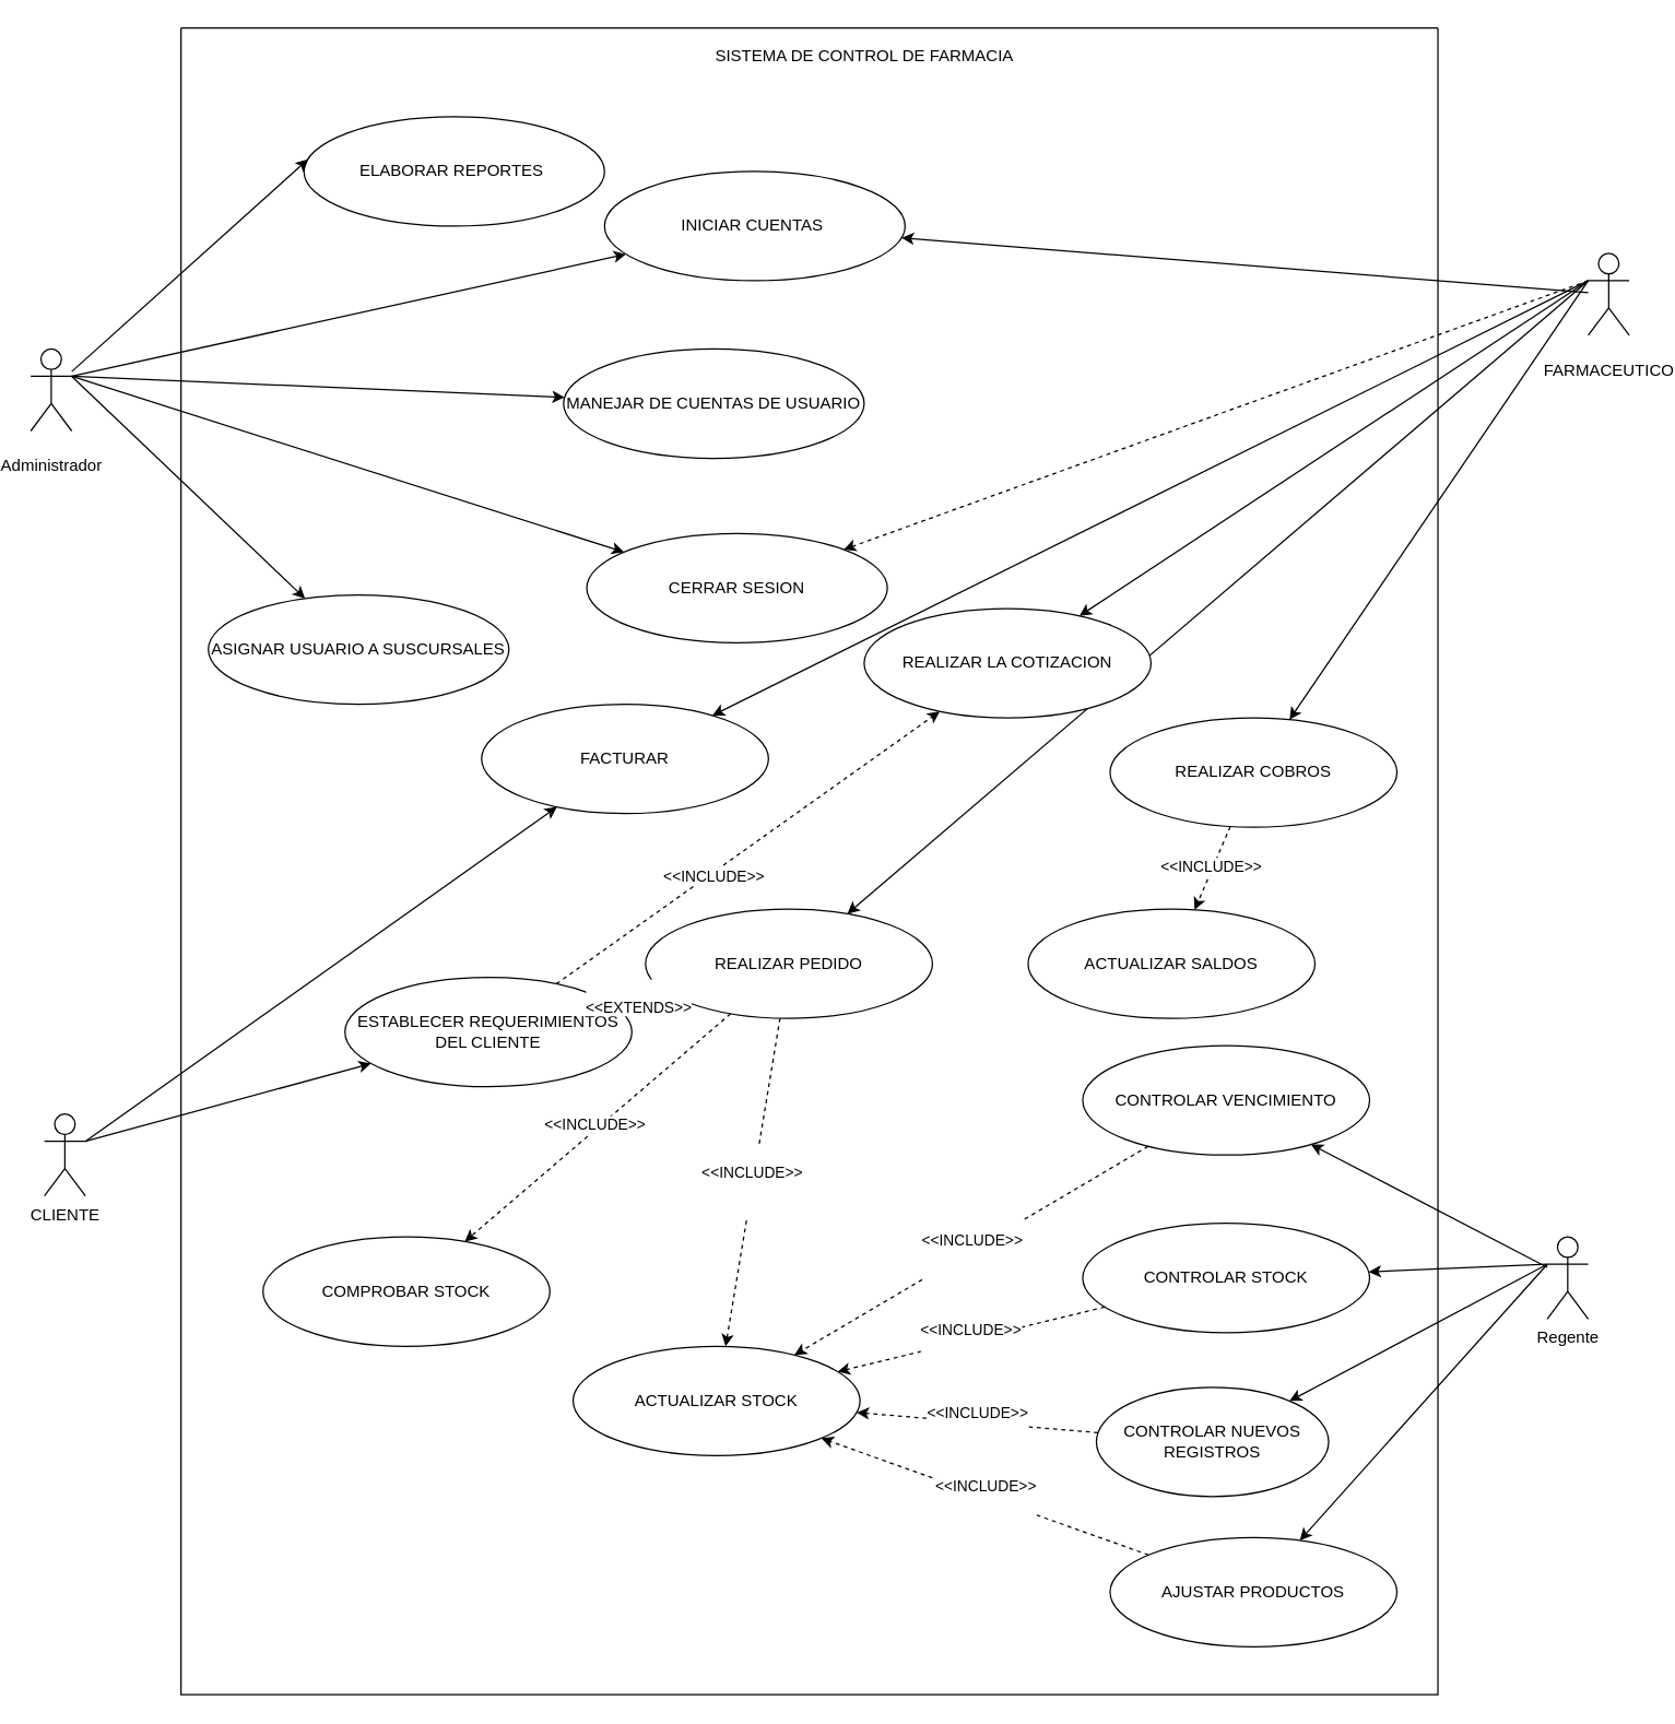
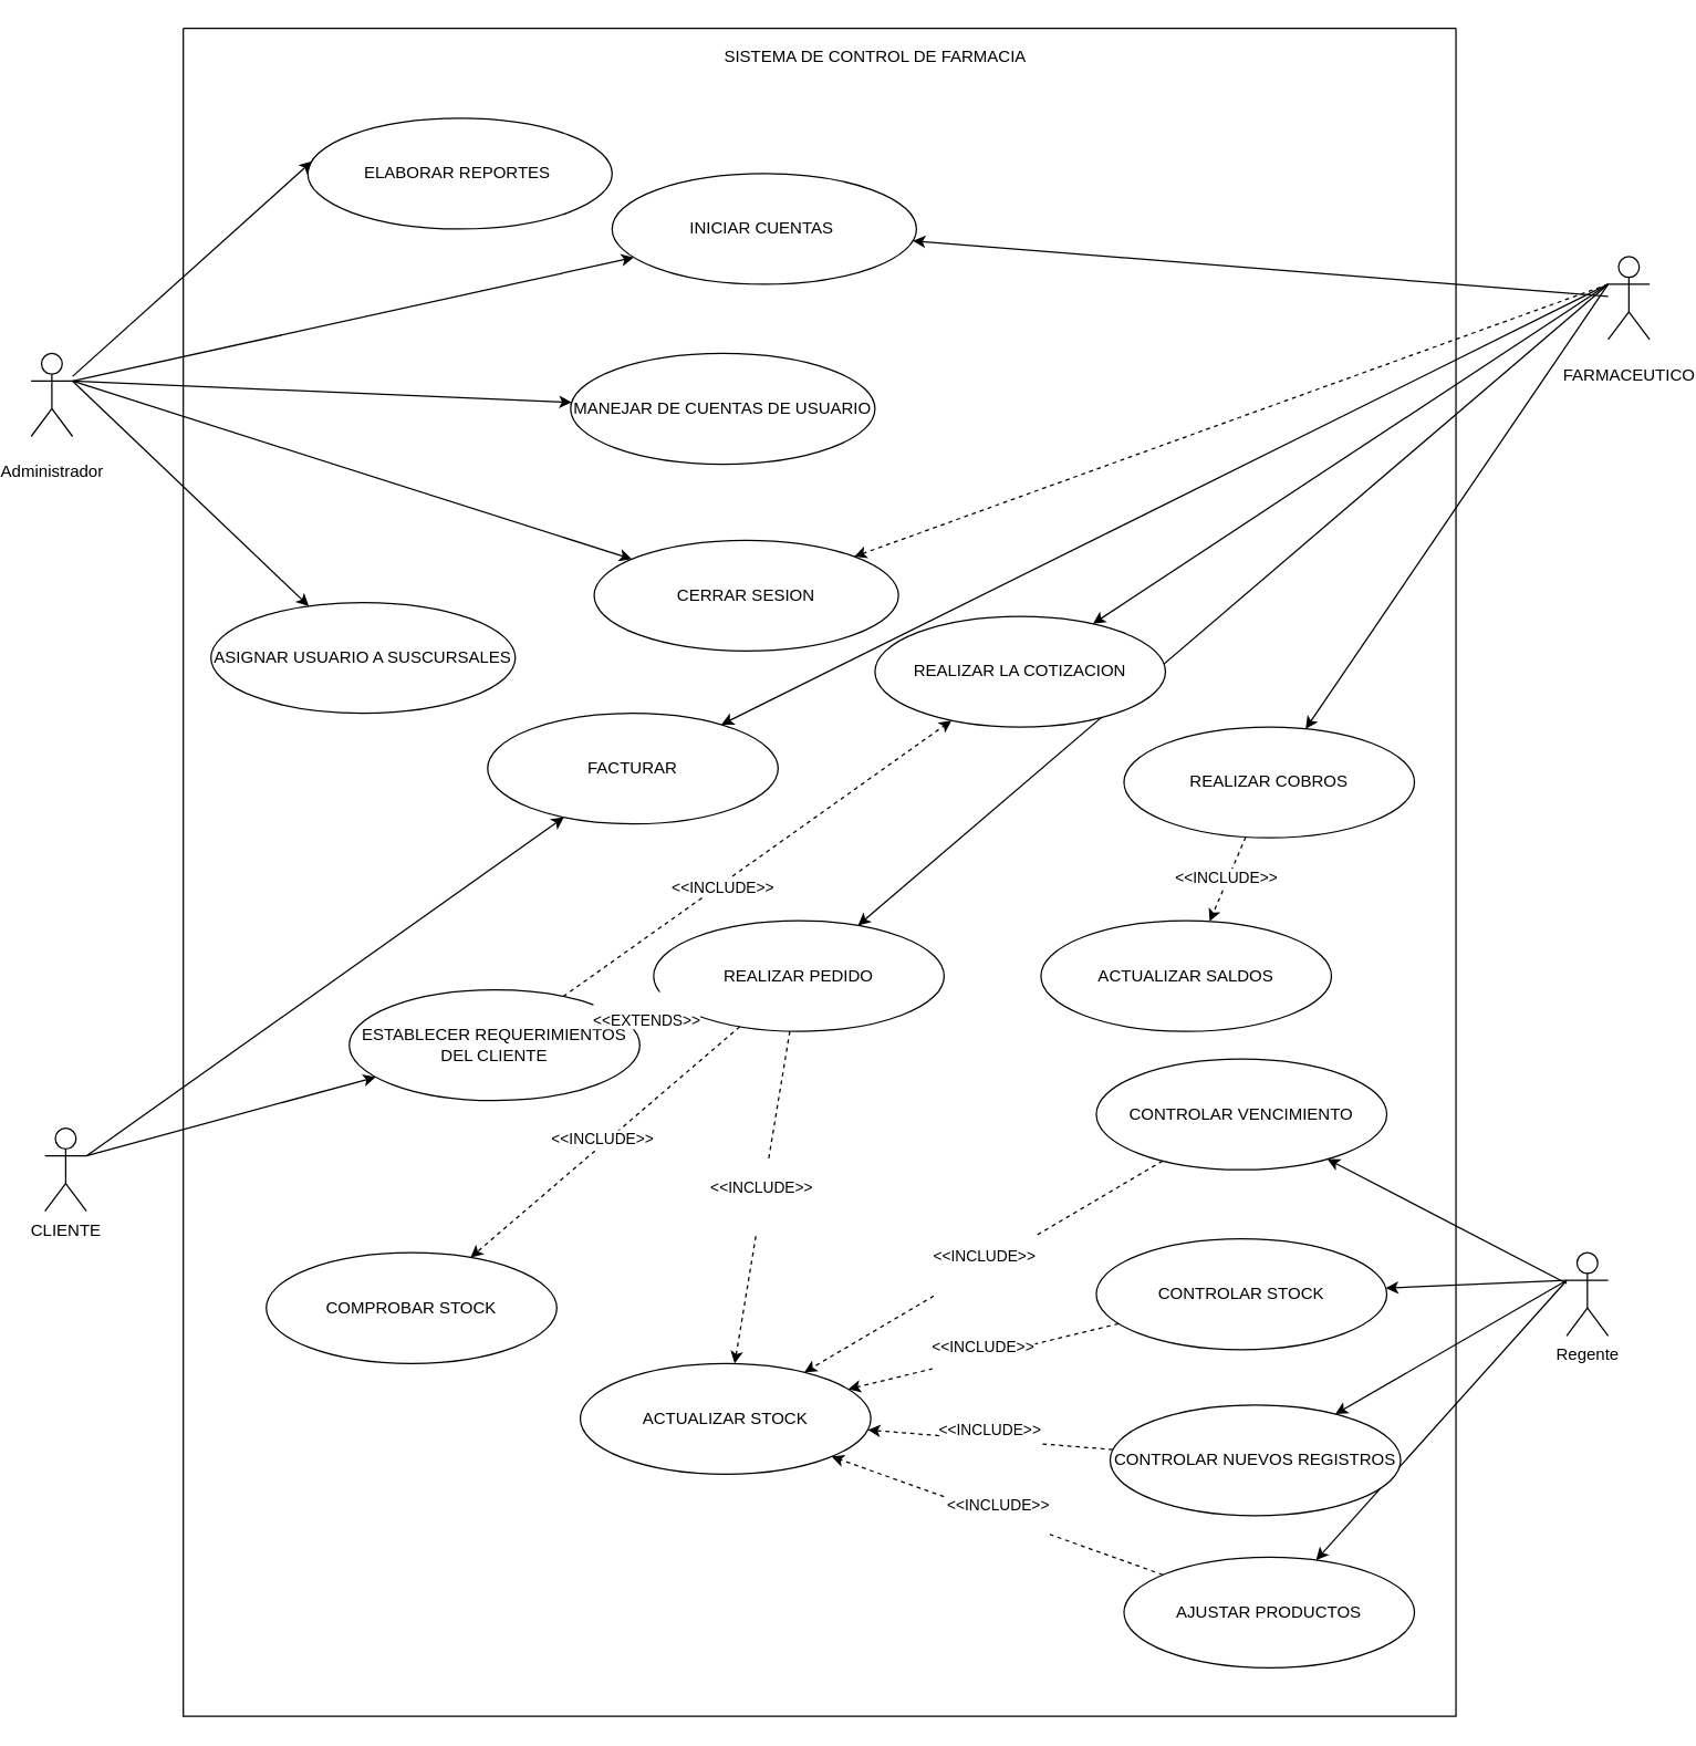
  <mxCell id="0" />
  <mxCell id="1" parent="0" />
  <mxCell id="2" value="CLIENTE" style="shape=umlActor;verticalLabelPosition=bottom;verticalAlign=top;html=1;outlineConnect=0;" parent="1" vertex="1"><mxGeometry x="30" y="815" width="30" height="60" as="geometry" /></mxCell>
  <mxCell id="3" value="&lt;p class=&quot;MsoNormal&quot;&gt;Administrador&lt;/p&gt;" style="shape=umlActor;verticalLabelPosition=bottom;verticalAlign=top;html=1;outlineConnect=0;" parent="1" vertex="1"><mxGeometry x="20" y="255" width="30" height="60" as="geometry" /></mxCell>
  <mxCell id="4" value="Regente" style="shape=umlActor;verticalLabelPosition=bottom;verticalAlign=top;html=1;outlineConnect=0;" parent="1" vertex="1"><mxGeometry x="1130" y="905" width="30" height="60" as="geometry" /></mxCell>
  <mxCell id="5" value="" style="endArrow=classic;html=1;rounded=0;exitX=1;exitY=0.333;exitDx=0;exitDy=0;exitPerimeter=0;" parent="1" source="2" target="43" edge="1"><mxGeometry width="50" height="50" relative="1" as="geometry"><mxPoint x="-70" y="785" as="sourcePoint" /><mxPoint x="-20" y="735" as="targetPoint" /></mxGeometry></mxCell>
  <mxCell id="6" value="" style="endArrow=classic;html=1;rounded=0;exitX=1;exitY=0.333;exitDx=0;exitDy=0;exitPerimeter=0;" parent="1" source="2" target="44" edge="1"><mxGeometry width="50" height="50" relative="1" as="geometry"><mxPoint x="-100" y="845" as="sourcePoint" /><mxPoint x="138" y="736" as="targetPoint" /></mxGeometry></mxCell>
  <mxCell id="7" value="" style="endArrow=classic;html=1;rounded=0;exitX=1;exitY=0.333;exitDx=0;exitDy=0;exitPerimeter=0;" parent="1" source="3" target="8" edge="1"><mxGeometry width="50" height="50" relative="1" as="geometry"><mxPoint x="-10" y="415" as="sourcePoint" /><mxPoint x="50" y="325" as="targetPoint" /></mxGeometry></mxCell>
  <mxCell id="8" value="INICIAR CUENTAS&amp;nbsp;" style="ellipse;whiteSpace=wrap;html=1;" parent="1" vertex="1"><mxGeometry x="440" y="125" width="220" height="80" as="geometry" /></mxCell>
  <mxCell id="9" value="ELABORAR REPORTES&amp;nbsp;" style="ellipse;whiteSpace=wrap;html=1;" parent="1" vertex="1"><mxGeometry x="220" y="85" width="220" height="80" as="geometry" /></mxCell>
  <mxCell id="10" value="MANEJAR DE CUENTAS DE USUARIO" style="ellipse;whiteSpace=wrap;html=1;" parent="1" vertex="1"><mxGeometry x="410" y="255" width="220" height="80" as="geometry" /></mxCell>
  <mxCell id="11" value="ASIGNAR USUARIO A SUSCURSALES" style="ellipse;whiteSpace=wrap;html=1;" parent="1" vertex="1"><mxGeometry x="150" y="435" width="220" height="80" as="geometry" /></mxCell>
  <mxCell id="12" value="&lt;p class=&quot;MsoNormal&quot;&gt;FARMACEUTICO&lt;/p&gt;" style="shape=umlActor;verticalLabelPosition=bottom;verticalAlign=top;html=1;outlineConnect=0;" parent="1" vertex="1"><mxGeometry x="1160" y="185" width="30" height="60" as="geometry" /></mxCell>
  <mxCell id="13" value="" style="endArrow=classic;html=1;rounded=0;entryX=0.014;entryY=0.388;entryDx=0;entryDy=0;entryPerimeter=0;" parent="1" source="3" target="9" edge="1"><mxGeometry width="50" height="50" relative="1" as="geometry"><mxPoint x="-60" y="455" as="sourcePoint" /><mxPoint x="-10" y="405" as="targetPoint" /></mxGeometry></mxCell>
  <mxCell id="14" value="" style="endArrow=classic;html=1;rounded=0;exitX=1;exitY=0.333;exitDx=0;exitDy=0;exitPerimeter=0;" parent="1" source="3" target="10" edge="1"><mxGeometry width="50" height="50" relative="1" as="geometry"><mxPoint x="-130" y="405" as="sourcePoint" /><mxPoint x="73" y="286" as="targetPoint" /></mxGeometry></mxCell>
  <mxCell id="15" value="" style="endArrow=classic;html=1;rounded=0;exitX=1;exitY=0.333;exitDx=0;exitDy=0;exitPerimeter=0;" parent="1" source="3" target="11" edge="1"><mxGeometry width="50" height="50" relative="1" as="geometry"><mxPoint x="-130" y="405" as="sourcePoint" /><mxPoint x="64" y="396" as="targetPoint" /></mxGeometry></mxCell>
  <mxCell id="16" value="" style="endArrow=classic;html=1;rounded=0;exitX=1;exitY=0.333;exitDx=0;exitDy=0;exitPerimeter=0;" parent="1" source="3" target="31" edge="1"><mxGeometry width="50" height="50" relative="1" as="geometry"><mxPoint x="-130" y="405" as="sourcePoint" /><mxPoint x="78" y="463" as="targetPoint" /></mxGeometry></mxCell>
  <mxCell id="17" value="" style="endArrow=classic;html=1;rounded=0;" parent="1" source="12" target="8" edge="1"><mxGeometry width="50" height="50" relative="1" as="geometry"><mxPoint x="430" y="335" as="sourcePoint" /><mxPoint x="480" y="285" as="targetPoint" /></mxGeometry></mxCell>
  <mxCell id="18" value="" style="endArrow=classic;html=1;rounded=0;exitX=0;exitY=0.333;exitDx=0;exitDy=0;exitPerimeter=0;dashed=1;" parent="1" source="12" target="31" edge="1"><mxGeometry width="50" height="50" relative="1" as="geometry"><mxPoint x="520" y="405" as="sourcePoint" /><mxPoint x="244" y="230" as="targetPoint" /></mxGeometry></mxCell>
  <mxCell id="19" value="" style="endArrow=classic;html=1;rounded=0;exitX=0;exitY=0.333;exitDx=0;exitDy=0;exitPerimeter=0;" parent="1" source="12" target="50" edge="1"><mxGeometry width="50" height="50" relative="1" as="geometry"><mxPoint x="390" y="575" as="sourcePoint" /><mxPoint x="440" y="525" as="targetPoint" /></mxGeometry></mxCell>
  <mxCell id="20" value="" style="endArrow=classic;html=1;rounded=0;exitX=0;exitY=0.333;exitDx=0;exitDy=0;exitPerimeter=0;" parent="1" source="12" target="45" edge="1"><mxGeometry width="50" height="50" relative="1" as="geometry"><mxPoint x="920" y="285" as="sourcePoint" /><mxPoint x="457" y="615" as="targetPoint" /></mxGeometry></mxCell>
  <mxCell id="21" value="" style="endArrow=classic;html=1;rounded=0;exitX=0;exitY=0.333;exitDx=0;exitDy=0;exitPerimeter=0;" parent="1" source="12" target="29" edge="1"><mxGeometry width="50" height="50" relative="1" as="geometry"><mxPoint x="1140" y="475" as="sourcePoint" /><mxPoint x="493" y="619" as="targetPoint" /></mxGeometry></mxCell>
  <mxCell id="22" value="AJUSTAR PRODUCTOS" style="ellipse;whiteSpace=wrap;html=1;" parent="1" vertex="1"><mxGeometry x="810" y="1125" width="210" height="80" as="geometry" /></mxCell>
  <mxCell id="23" value="" style="endArrow=classic;html=1;rounded=0;" parent="1" source="4" target="36" edge="1"><mxGeometry width="50" height="50" relative="1" as="geometry"><mxPoint x="1070" y="1155" as="sourcePoint" /><mxPoint x="1120" y="1105" as="targetPoint" /></mxGeometry></mxCell>
  <mxCell id="24" value="" style="endArrow=classic;html=1;rounded=0;" parent="1" target="40" edge="1"><mxGeometry width="50" height="50" relative="1" as="geometry"><mxPoint x="1130" y="925" as="sourcePoint" /><mxPoint x="971" y="801" as="targetPoint" /></mxGeometry></mxCell>
  <mxCell id="25" value="" style="endArrow=classic;html=1;rounded=0;" parent="1" target="22" edge="1"><mxGeometry width="50" height="50" relative="1" as="geometry"><mxPoint x="1130" y="925" as="sourcePoint" /><mxPoint x="981" y="811" as="targetPoint" /></mxGeometry></mxCell>
  <mxCell id="26" value="" style="endArrow=classic;html=1;rounded=0;exitX=0;exitY=0.333;exitDx=0;exitDy=0;exitPerimeter=0;" parent="1" source="4" target="38" edge="1"><mxGeometry width="50" height="50" relative="1" as="geometry"><mxPoint x="1140" y="933" as="sourcePoint" /><mxPoint x="971" y="801" as="targetPoint" /></mxGeometry></mxCell>
  <mxCell id="27" value="&#10;&lt;span style=&quot;color: rgb(0, 0, 0); font-family: Helvetica; font-size: 11px; font-style: normal; font-variant-ligatures: normal; font-variant-caps: normal; font-weight: 400; letter-spacing: normal; orphans: 2; text-align: center; text-indent: 0px; text-transform: none; widows: 2; word-spacing: 0px; -webkit-text-stroke-width: 0px; background-color: rgb(255, 255, 255); text-decoration-thickness: initial; text-decoration-style: initial; text-decoration-color: initial; float: none; display: inline !important;&quot;&gt;&amp;lt;&amp;lt;INCLUDE&amp;gt;&amp;gt;&lt;/span&gt;&#10;&#10;" style="endArrow=classic;html=1;rounded=0;dashed=1;" parent="1" source="22" target="35" edge="1"><mxGeometry width="50" height="50" relative="1" as="geometry"><mxPoint x="900" y="821" as="sourcePoint" /><mxPoint x="690" y="989" as="targetPoint" /></mxGeometry></mxCell>
  <mxCell id="28" value="&#10;&#10;" style="swimlane;startSize=0;fillStyle=solid;fontStyle=0;swimlaneLine=0;labelBackgroundColor=none;" parent="1" vertex="1"><mxGeometry x="130" y="20" width="920" height="1220" as="geometry"><mxRectangle x="310" y="-620" width="50" height="40" as="alternateBounds" /></mxGeometry></mxCell>
  <mxCell id="29" value="REALIZAR COBROS" style="ellipse;whiteSpace=wrap;html=1;" parent="28" vertex="1"><mxGeometry x="680" y="505" width="210" height="80" as="geometry" /></mxCell>
  <mxCell id="30" value="SISTEMA DE CONTROL DE FARMACIA" style="text;html=1;align=center;verticalAlign=middle;resizable=0;points=[];autosize=1;strokeColor=none;fillColor=none;" parent="28" vertex="1"><mxGeometry x="380" y="5.5" width="240" height="30" as="geometry" /></mxCell>
  <mxCell id="31" value="CERRAR SESION" style="ellipse;whiteSpace=wrap;html=1;" parent="28" vertex="1"><mxGeometry x="297" y="370" width="220" height="80" as="geometry" /></mxCell>
  <mxCell id="32" value="ACTUALIZAR SALDOS" style="ellipse;whiteSpace=wrap;html=1;" parent="28" vertex="1"><mxGeometry x="620" y="645" width="210" height="80" as="geometry" /></mxCell>
  <mxCell id="33" value="" style="endArrow=classic;html=1;rounded=0;dashed=1;" parent="28" source="29" target="32" edge="1"><mxGeometry width="50" height="50" relative="1" as="geometry"><mxPoint x="340" y="780" as="sourcePoint" /><mxPoint x="310" y="1010" as="targetPoint" /></mxGeometry></mxCell>
  <mxCell id="34" value="&amp;lt;&amp;lt;INCLUDE&amp;gt;&amp;gt;" style="edgeLabel;html=1;align=center;verticalAlign=middle;resizable=0;points=[];" parent="33" vertex="1" connectable="0"><mxGeometry x="-0.031" y="-1" relative="1" as="geometry"><mxPoint x="-1" as="offset" /></mxGeometry></mxCell>
  <mxCell id="35" value="ACTUALIZAR STOCK" style="ellipse;whiteSpace=wrap;html=1;" parent="28" vertex="1"><mxGeometry x="287" y="965" width="210" height="80" as="geometry" /></mxCell>
  <mxCell id="36" value="CONTROLAR VENCIMIENTO" style="ellipse;whiteSpace=wrap;html=1;" parent="28" vertex="1"><mxGeometry x="660" y="745" width="210" height="80" as="geometry" /></mxCell>
  <mxCell id="37" value="&#10;&lt;span style=&quot;color: rgb(0, 0, 0); font-family: Helvetica; font-size: 11px; font-style: normal; font-variant-ligatures: normal; font-variant-caps: normal; font-weight: 400; letter-spacing: normal; orphans: 2; text-align: center; text-indent: 0px; text-transform: none; widows: 2; word-spacing: 0px; -webkit-text-stroke-width: 0px; background-color: rgb(255, 255, 255); text-decoration-thickness: initial; text-decoration-style: initial; text-decoration-color: initial; float: none; display: inline !important;&quot;&gt;&amp;lt;&amp;lt;INCLUDE&amp;gt;&amp;gt;&lt;/span&gt;&#10;&#10;" style="endArrow=classic;html=1;rounded=0;dashed=1;" parent="28" source="36" target="35" edge="1"><mxGeometry width="50" height="50" relative="1" as="geometry"><mxPoint x="605" y="704" as="sourcePoint" /><mxPoint x="565" y="786" as="targetPoint" /></mxGeometry></mxCell>
  <mxCell id="38" value="CONTROLAR STOCK" style="ellipse;whiteSpace=wrap;html=1;" parent="28" vertex="1"><mxGeometry x="660" y="875" width="210" height="80" as="geometry" /></mxCell>
  <mxCell id="39" value="&#10;&lt;span style=&quot;color: rgb(0, 0, 0); font-family: Helvetica; font-size: 11px; font-style: normal; font-variant-ligatures: normal; font-variant-caps: normal; font-weight: 400; letter-spacing: normal; orphans: 2; text-align: center; text-indent: 0px; text-transform: none; widows: 2; word-spacing: 0px; -webkit-text-stroke-width: 0px; background-color: rgb(255, 255, 255); text-decoration-thickness: initial; text-decoration-style: initial; text-decoration-color: initial; float: none; display: inline !important;&quot;&gt;&amp;lt;&amp;lt;INCLUDE&amp;gt;&amp;gt;&lt;/span&gt;&#10;&#10;" style="endArrow=classic;html=1;rounded=0;dashed=1;" parent="28" source="38" target="35" edge="1"><mxGeometry width="50" height="50" relative="1" as="geometry"><mxPoint x="750" y="781" as="sourcePoint" /><mxPoint x="540" y="949" as="targetPoint" /></mxGeometry></mxCell>
- <mxCell id="40" value="CONTROLAR NUEVOS REGISTROS" style="ellipse;whiteSpace=wrap;html=1;" parent="28" vertex="1"><mxGeometry x="670" y="995" width="170" height="80" as="geometry" /></mxCell>
+ <mxCell id="40" value="CONTROLAR NUEVOS REGISTROS" style="ellipse;whiteSpace=wrap;html=1;" parent="28" vertex="1"><mxGeometry x="670" y="995" width="210" height="80" as="geometry" /></mxCell>
  <mxCell id="41" value="&#10;&lt;span style=&quot;color: rgb(0, 0, 0); font-family: Helvetica; font-size: 11px; font-style: normal; font-variant-ligatures: normal; font-variant-caps: normal; font-weight: 400; letter-spacing: normal; orphans: 2; text-align: center; text-indent: 0px; text-transform: none; widows: 2; word-spacing: 0px; -webkit-text-stroke-width: 0px; background-color: rgb(255, 255, 255); text-decoration-thickness: initial; text-decoration-style: initial; text-decoration-color: initial; float: none; display: inline !important;&quot;&gt;&amp;lt;&amp;lt;INCLUDE&amp;gt;&amp;gt;&lt;/span&gt;&#10;&#10;" style="endArrow=classic;html=1;rounded=0;dashed=1;" parent="28" source="40" target="35" edge="1"><mxGeometry width="50" height="50" relative="1" as="geometry"><mxPoint x="760" y="791" as="sourcePoint" /><mxPoint x="550" y="959" as="targetPoint" /></mxGeometry></mxCell>
  <mxCell id="42" value="COMPROBAR STOCK" style="ellipse;whiteSpace=wrap;html=1;" parent="28" vertex="1"><mxGeometry x="60" y="885" width="210" height="80" as="geometry" /></mxCell>
  <mxCell id="43" value="FACTURAR" style="ellipse;whiteSpace=wrap;html=1;" parent="28" vertex="1"><mxGeometry x="220" y="495" width="210" height="80" as="geometry" /></mxCell>
  <mxCell id="44" value="ESTABLECER REQUERIMIENTOS DEL CLIENTE" style="ellipse;whiteSpace=wrap;html=1;" parent="28" vertex="1"><mxGeometry x="120" y="695" width="210" height="80" as="geometry" /></mxCell>
  <mxCell id="45" value="REALIZAR PEDIDO" style="ellipse;whiteSpace=wrap;html=1;" parent="28" vertex="1"><mxGeometry x="340" y="645" width="210" height="80" as="geometry" /></mxCell>
  <mxCell id="46" value="&lt;br&gt;&lt;span style=&quot;color: rgb(0, 0, 0); font-family: Helvetica; font-size: 11px; font-style: normal; font-variant-ligatures: normal; font-variant-caps: normal; font-weight: 400; letter-spacing: normal; orphans: 2; text-align: center; text-indent: 0px; text-transform: none; widows: 2; word-spacing: 0px; -webkit-text-stroke-width: 0px; background-color: rgb(255, 255, 255); text-decoration-thickness: initial; text-decoration-style: initial; text-decoration-color: initial; float: none; display: inline !important;&quot;&gt;&amp;lt;&amp;lt;EXTENDS&amp;gt;&amp;gt;&lt;/span&gt;&lt;br&gt;" style="endArrow=classic;html=1;rounded=0;dashed=1;" parent="28" source="44" target="45" edge="1"><mxGeometry width="50" height="50" relative="1" as="geometry"><mxPoint x="130" y="751" as="sourcePoint" /><mxPoint x="340" y="835" as="targetPoint" /></mxGeometry></mxCell>
  <mxCell id="47" value="" style="endArrow=classic;html=1;rounded=0;dashed=1;" parent="28" source="45" target="42" edge="1"><mxGeometry width="50" height="50" relative="1" as="geometry"><mxPoint x="380" y="909" as="sourcePoint" /><mxPoint x="570" y="945" as="targetPoint" /></mxGeometry></mxCell>
  <mxCell id="48" value="&amp;lt;&amp;lt;INCLUDE&amp;gt;&amp;gt;" style="edgeLabel;html=1;align=center;verticalAlign=middle;resizable=0;points=[];" parent="47" vertex="1" connectable="0"><mxGeometry x="-0.088" y="2" relative="1" as="geometry"><mxPoint x="-12" y="3" as="offset" /></mxGeometry></mxCell>
  <mxCell id="49" value="&#10;&lt;span style=&quot;color: rgb(0, 0, 0); font-family: Helvetica; font-size: 11px; font-style: normal; font-variant-ligatures: normal; font-variant-caps: normal; font-weight: 400; letter-spacing: normal; orphans: 2; text-align: center; text-indent: 0px; text-transform: none; widows: 2; word-spacing: 0px; -webkit-text-stroke-width: 0px; background-color: rgb(255, 255, 255); text-decoration-thickness: initial; text-decoration-style: initial; text-decoration-color: initial; float: none; display: inline !important;&quot;&gt;&amp;lt;&amp;lt;INCLUDE&amp;gt;&amp;gt;&lt;/span&gt;&#10;&#10;" style="endArrow=classic;html=1;rounded=0;dashed=1;" parent="28" source="45" target="35" edge="1"><mxGeometry width="50" height="50" relative="1" as="geometry"><mxPoint x="424" y="893" as="sourcePoint" /><mxPoint x="316" y="1027" as="targetPoint" /></mxGeometry></mxCell>
  <mxCell id="50" value="REALIZAR LA COTIZACION" style="ellipse;whiteSpace=wrap;html=1;" parent="28" vertex="1"><mxGeometry x="500" y="425" width="210" height="80" as="geometry" /></mxCell>
  <mxCell id="51" value="" style="endArrow=classic;html=1;rounded=0;dashed=1;" parent="28" source="44" target="50" edge="1"><mxGeometry width="50" height="50" relative="1" as="geometry"><mxPoint x="160" y="735" as="sourcePoint" /><mxPoint x="210" y="685" as="targetPoint" /></mxGeometry></mxCell>
  <mxCell id="52" value="&amp;lt;&amp;lt;INCLUDE&amp;gt;&amp;gt;" style="edgeLabel;html=1;align=center;verticalAlign=middle;resizable=0;points=[];" parent="51" vertex="1" connectable="0"><mxGeometry x="-0.188" y="-2" relative="1" as="geometry"><mxPoint as="offset" /></mxGeometry></mxCell>
  <mxCell id="53" value="" style="endArrow=classic;html=1;rounded=0;exitX=0;exitY=0.333;exitDx=0;exitDy=0;exitPerimeter=0;" parent="1" source="12" target="43" edge="1"><mxGeometry width="50" height="50" relative="1" as="geometry"><mxPoint x="1140" y="475" as="sourcePoint" /><mxPoint x="415" y="600" as="targetPoint" /></mxGeometry></mxCell>
